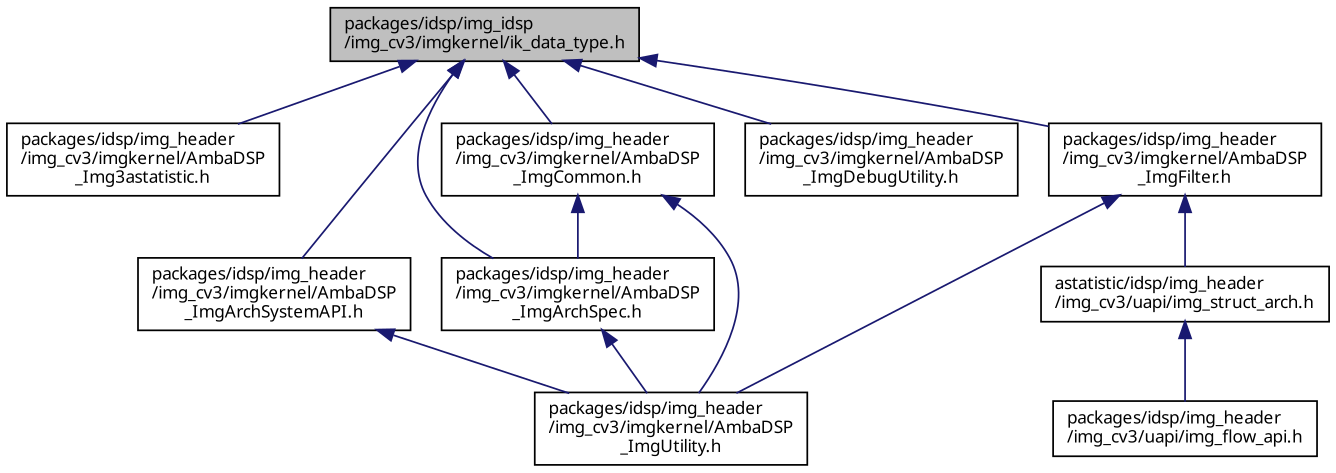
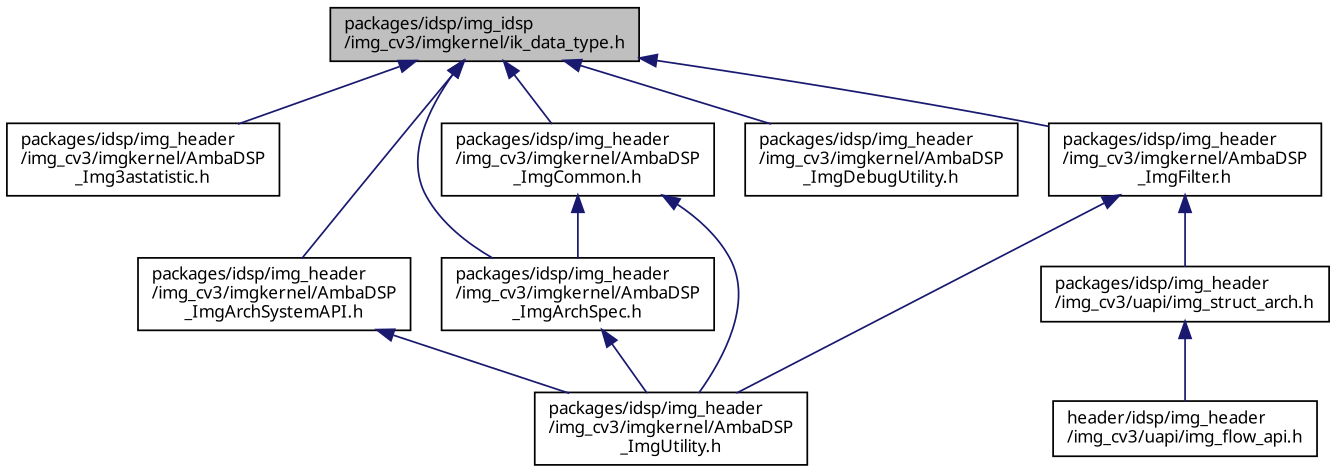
  digraph {
    fontname="Noto Sans"
    node [color=black fontname="Noto Sans" fontsize=10 shape=record]
    edge [color=midnightblue dir=back fontname="Noto Sans" fontsize=10 labelfontname=Helvetica labelfontsize=10 style=solid]
    n1 [fillcolor=grey75 fontcolor=black height=0.2 label="packages/idsp/img_idsp\l/img_cv3/imgkernel/ik_data_type.h" style=filled width=0.4]
    n2 [height=0.2 label="packages/idsp/img_header\l/img_cv3/imgkernel/AmbaDSP\l_Img3astatistic.h" width=0.4]
    n3 [height=0.2 label="packages/idsp/img_header\l/img_cv3/imgkernel/AmbaDSP\l_ImgArchSpec.h" width=0.4]
    n4 [height=0.2 label="packages/idsp/img_header\l/img_cv3/imgkernel/AmbaDSP\l_ImgArchSystemAPI.h" width=0.4]
    n5 [height=0.2 label="packages/idsp/img_header\l/img_cv3/imgkernel/AmbaDSP\l_ImgCommon.h" width=0.4]
    n6 [height=0.2 label="packages/idsp/img_header\l/img_cv3/imgkernel/AmbaDSP\l_ImgDebugUtility.h" width=0.4]
    n7 [height=0.2 label="packages/idsp/img_header\l/img_cv3/imgkernel/AmbaDSP\l_ImgFilter.h" width=0.4]
    n8 [height=0.2 label="packages/idsp/img_header\l/img_cv3/imgkernel/AmbaDSP\l_ImgUtility.h" width=0.4]
-   n9 [height=0.2 label="astatistic/idsp/img_header\l/img_cv3/uapi/img_struct_arch.h" width=0.4]
-   n10 [height=0.2 label="packages/idsp/img_header\l/img_cv3/uapi/img_flow_api.h" width=0.4]
+   n9 [height=0.2 label="packages/idsp/img_header\l/img_cv3/uapi/img_struct_arch.h" width=0.4]
+   n10 [height=0.2 label="header/idsp/img_header\l/img_cv3/uapi/img_flow_api.h" width=0.4]
    n1 -> n2
    n1 -> n3
    n1 -> n4
    n1 -> n5
    n1 -> n6
    n1 -> n7
    n3 -> n8
    n4 -> n8
    n5 -> n3
    n5 -> n8
    n7 -> n8
    n7 -> n9
    n9 -> n10
  }
